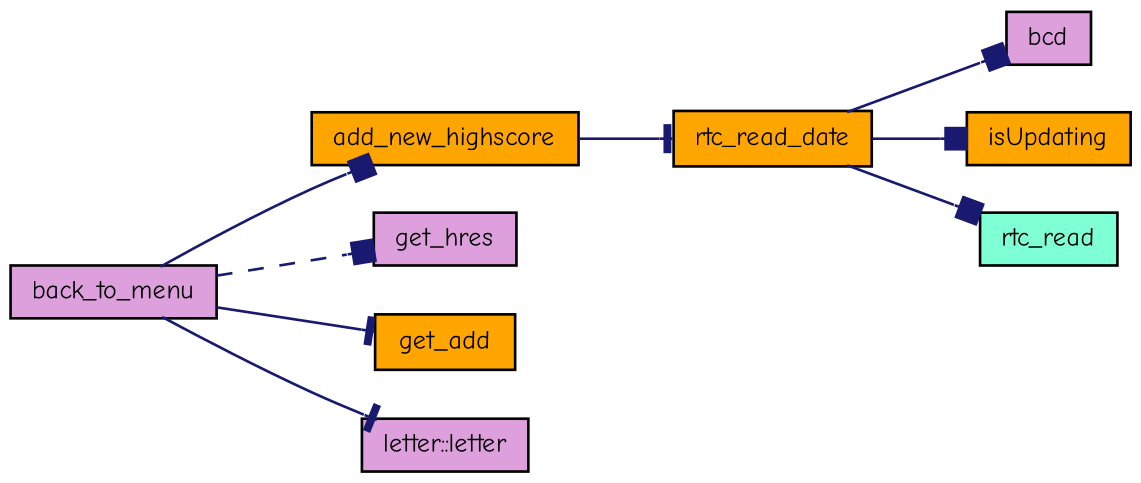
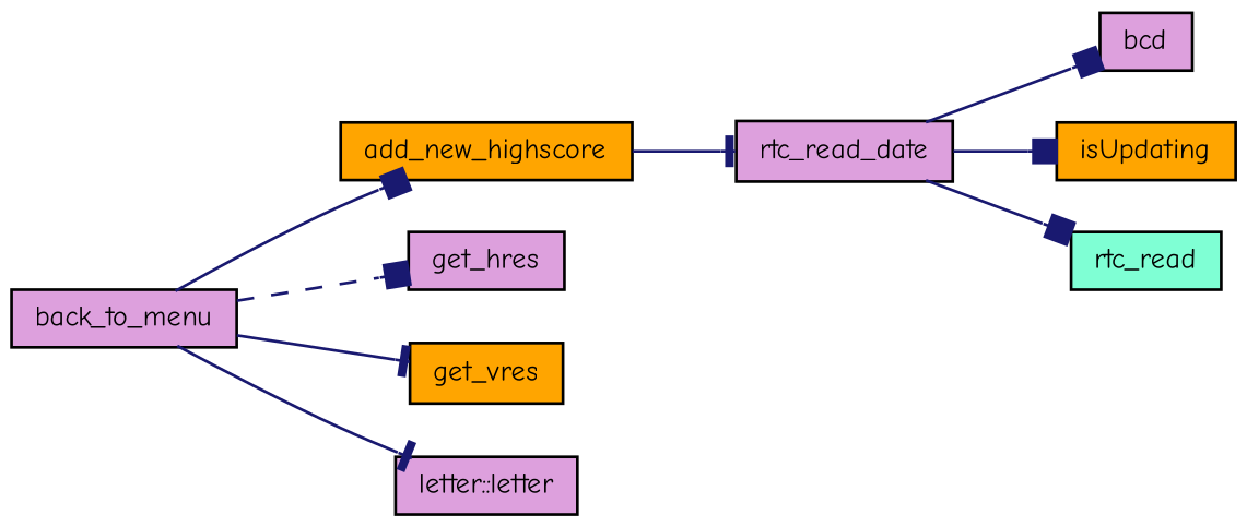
  digraph {
    fontname="Comic Neue"
    rankdir=LR
    node [color=black fillcolor=plum fontname="Comic Neue" fontsize=10 shape=record style=filled]
    edge [arrowhead=box color=midnightblue fontname="Comic Neue" fontsize=10 labelfontname=Helvetica labelfontsize=10 style=solid]
    n1 [fontcolor=black height=0.2 label=back_to_menu width=0.4]
    n2 [fillcolor=orange height=0.2 label=add_new_highscore width=0.4]
    n3 [height=0.2 label=get_hres width=0.4]
-   n4 [fillcolor=orange height=0.2 label=get_add width=0.4]
+   n4 [fillcolor=orange height=0.2 label=get_vres width=0.4]
    n5 [height=0.2 label="letter::letter" width=0.4]
-   n6 [fillcolor=orange height=0.2 label=rtc_read_date width=0.4]
+   n6 [height=0.2 label=rtc_read_date width=0.4]
    n7 [height=0.2 label=bcd width=0.4]
    n8 [fillcolor=orange height=0.2 label=isUpdating width=0.4]
    n9 [fillcolor=aquamarine height=0.2 label=rtc_read width=0.4]
    n1 -> n2
    n1 -> n3 [style=dashed]
    n1 -> n4 [arrowhead=tee]
    n1 -> n5 [arrowhead=tee]
    n2 -> n6 [arrowhead=tee]
    n6 -> n7
    n6 -> n8
    n6 -> n9
  }
